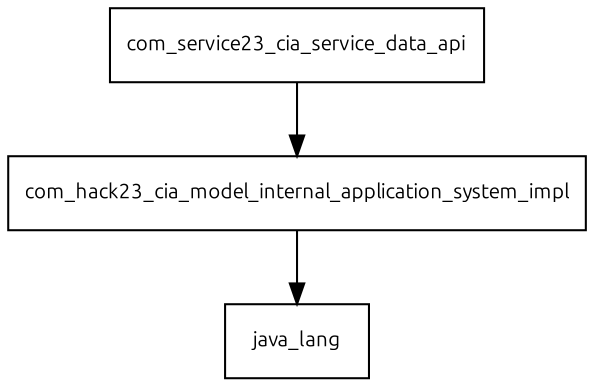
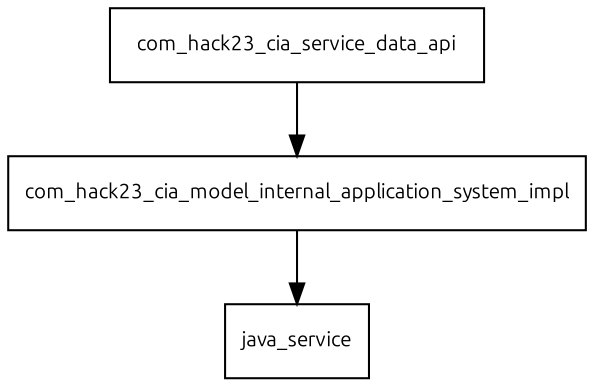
  digraph {
    fontname=Ubuntu
    node [fontname=Ubuntu fontsize=10.0 shape=box]
    edge [fontname=Ubuntu]
-   com_hack23_cia_service_data_api [label=com_service23_cia_service_data_api]
+   com_hack23_cia_service_data_api
    com_hack23_cia_model_internal_application_system_impl
-   java_lang
+   java_lang [label=java_service]
    com_hack23_cia_service_data_api -> com_hack23_cia_model_internal_application_system_impl
    com_hack23_cia_model_internal_application_system_impl -> java_lang
  }
